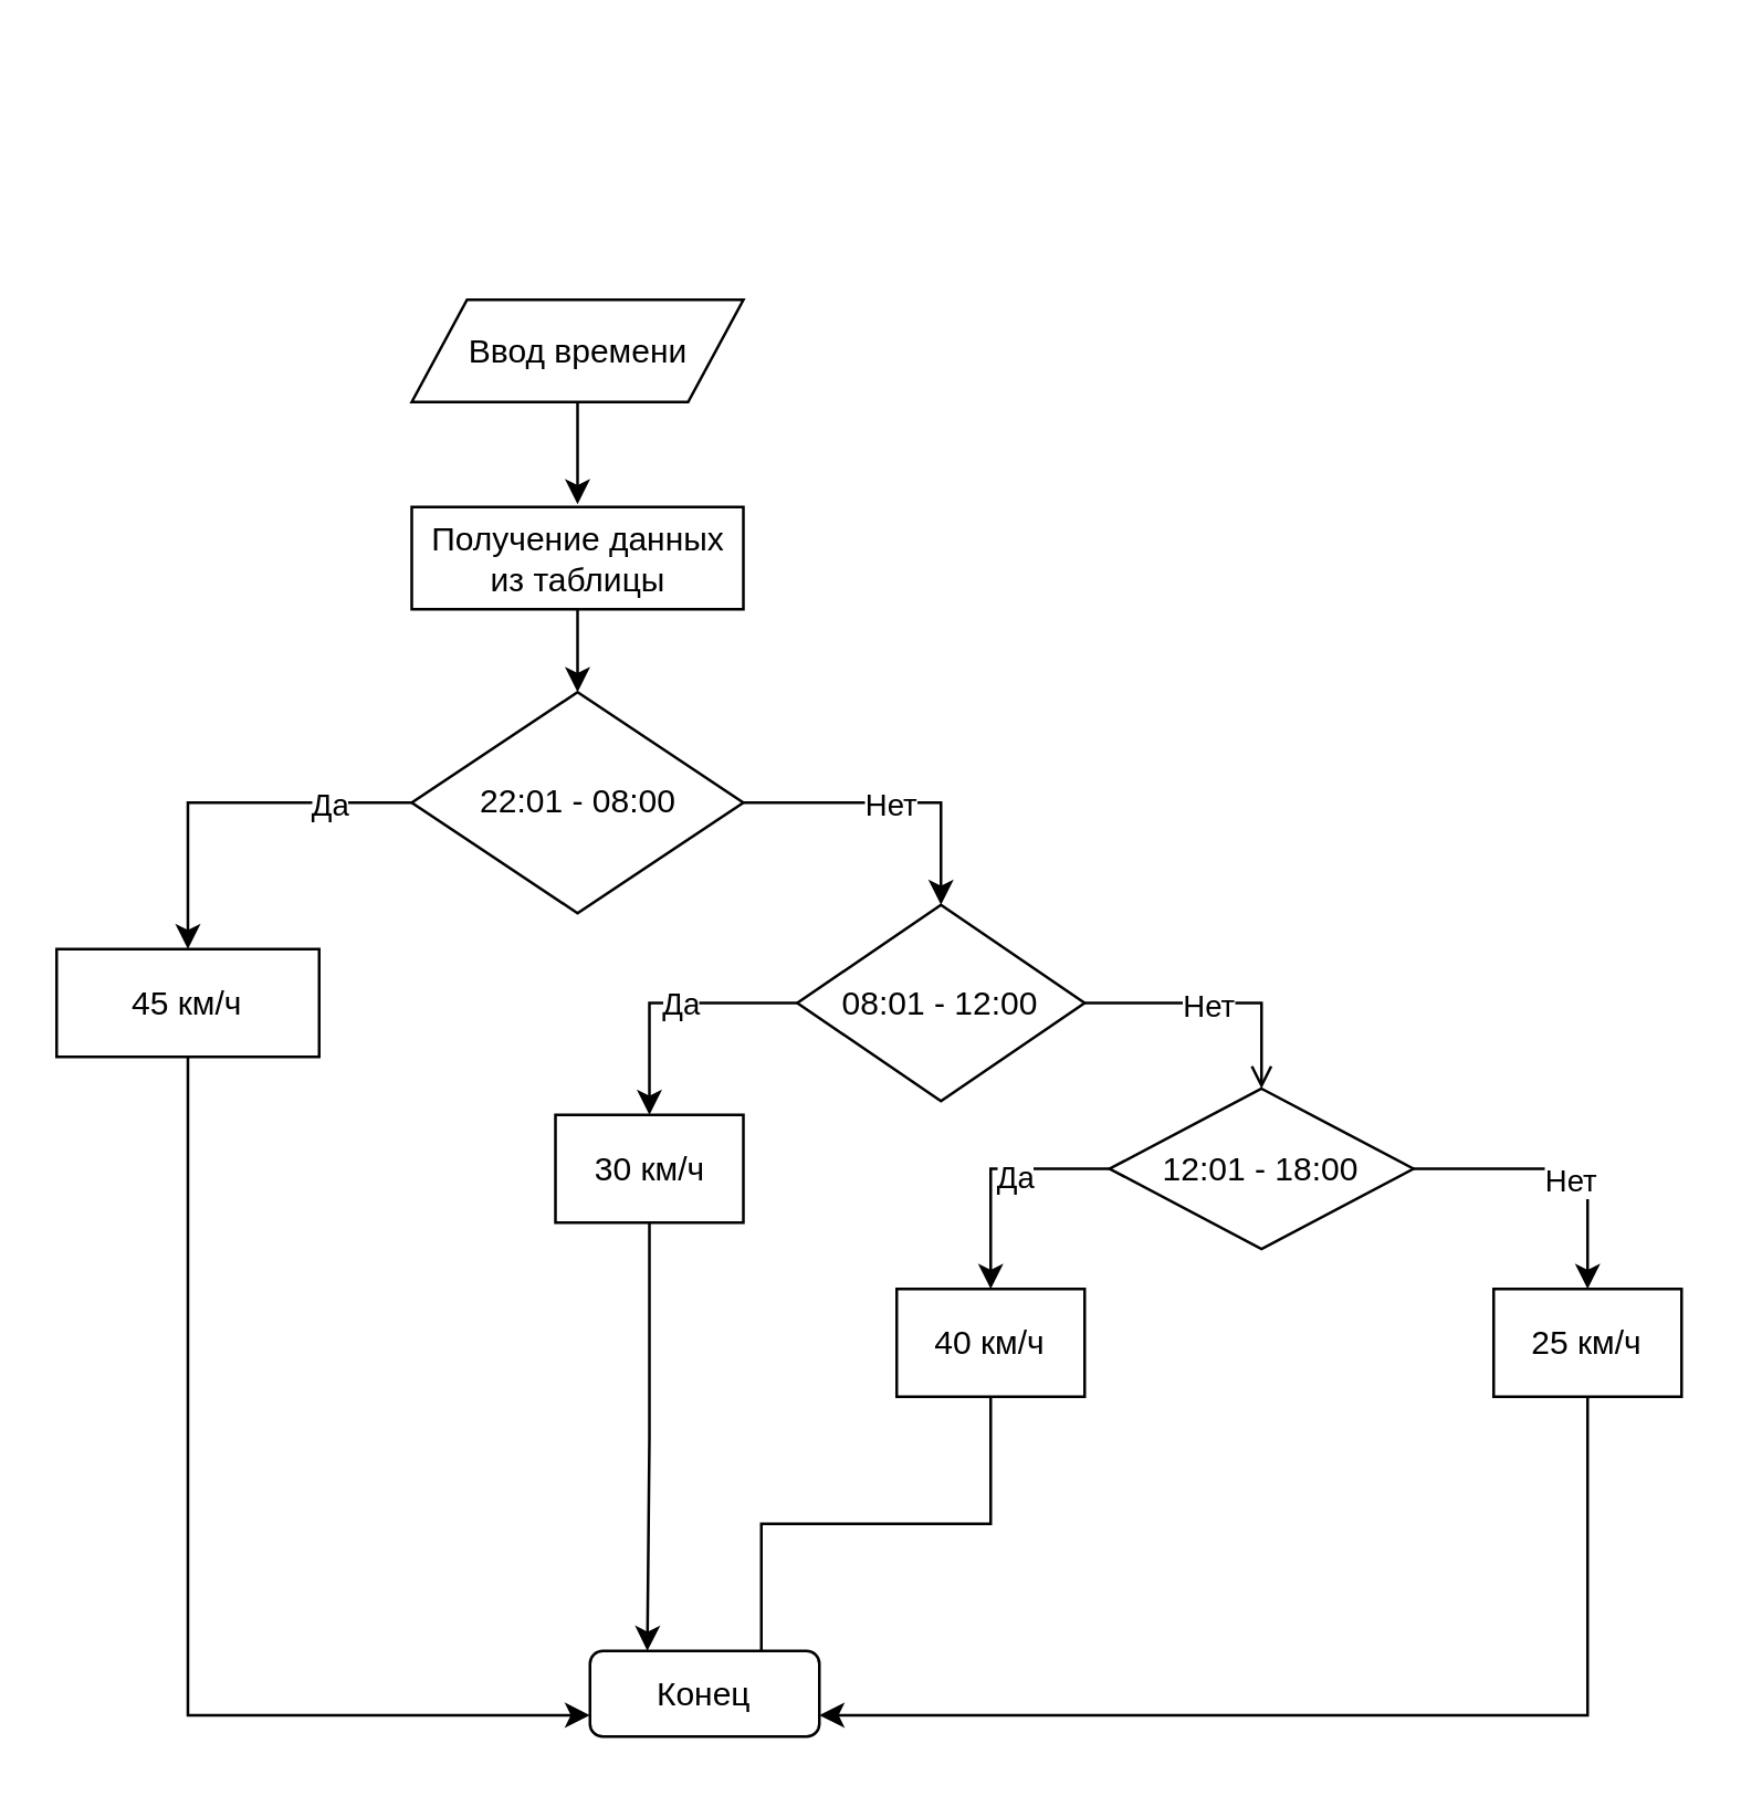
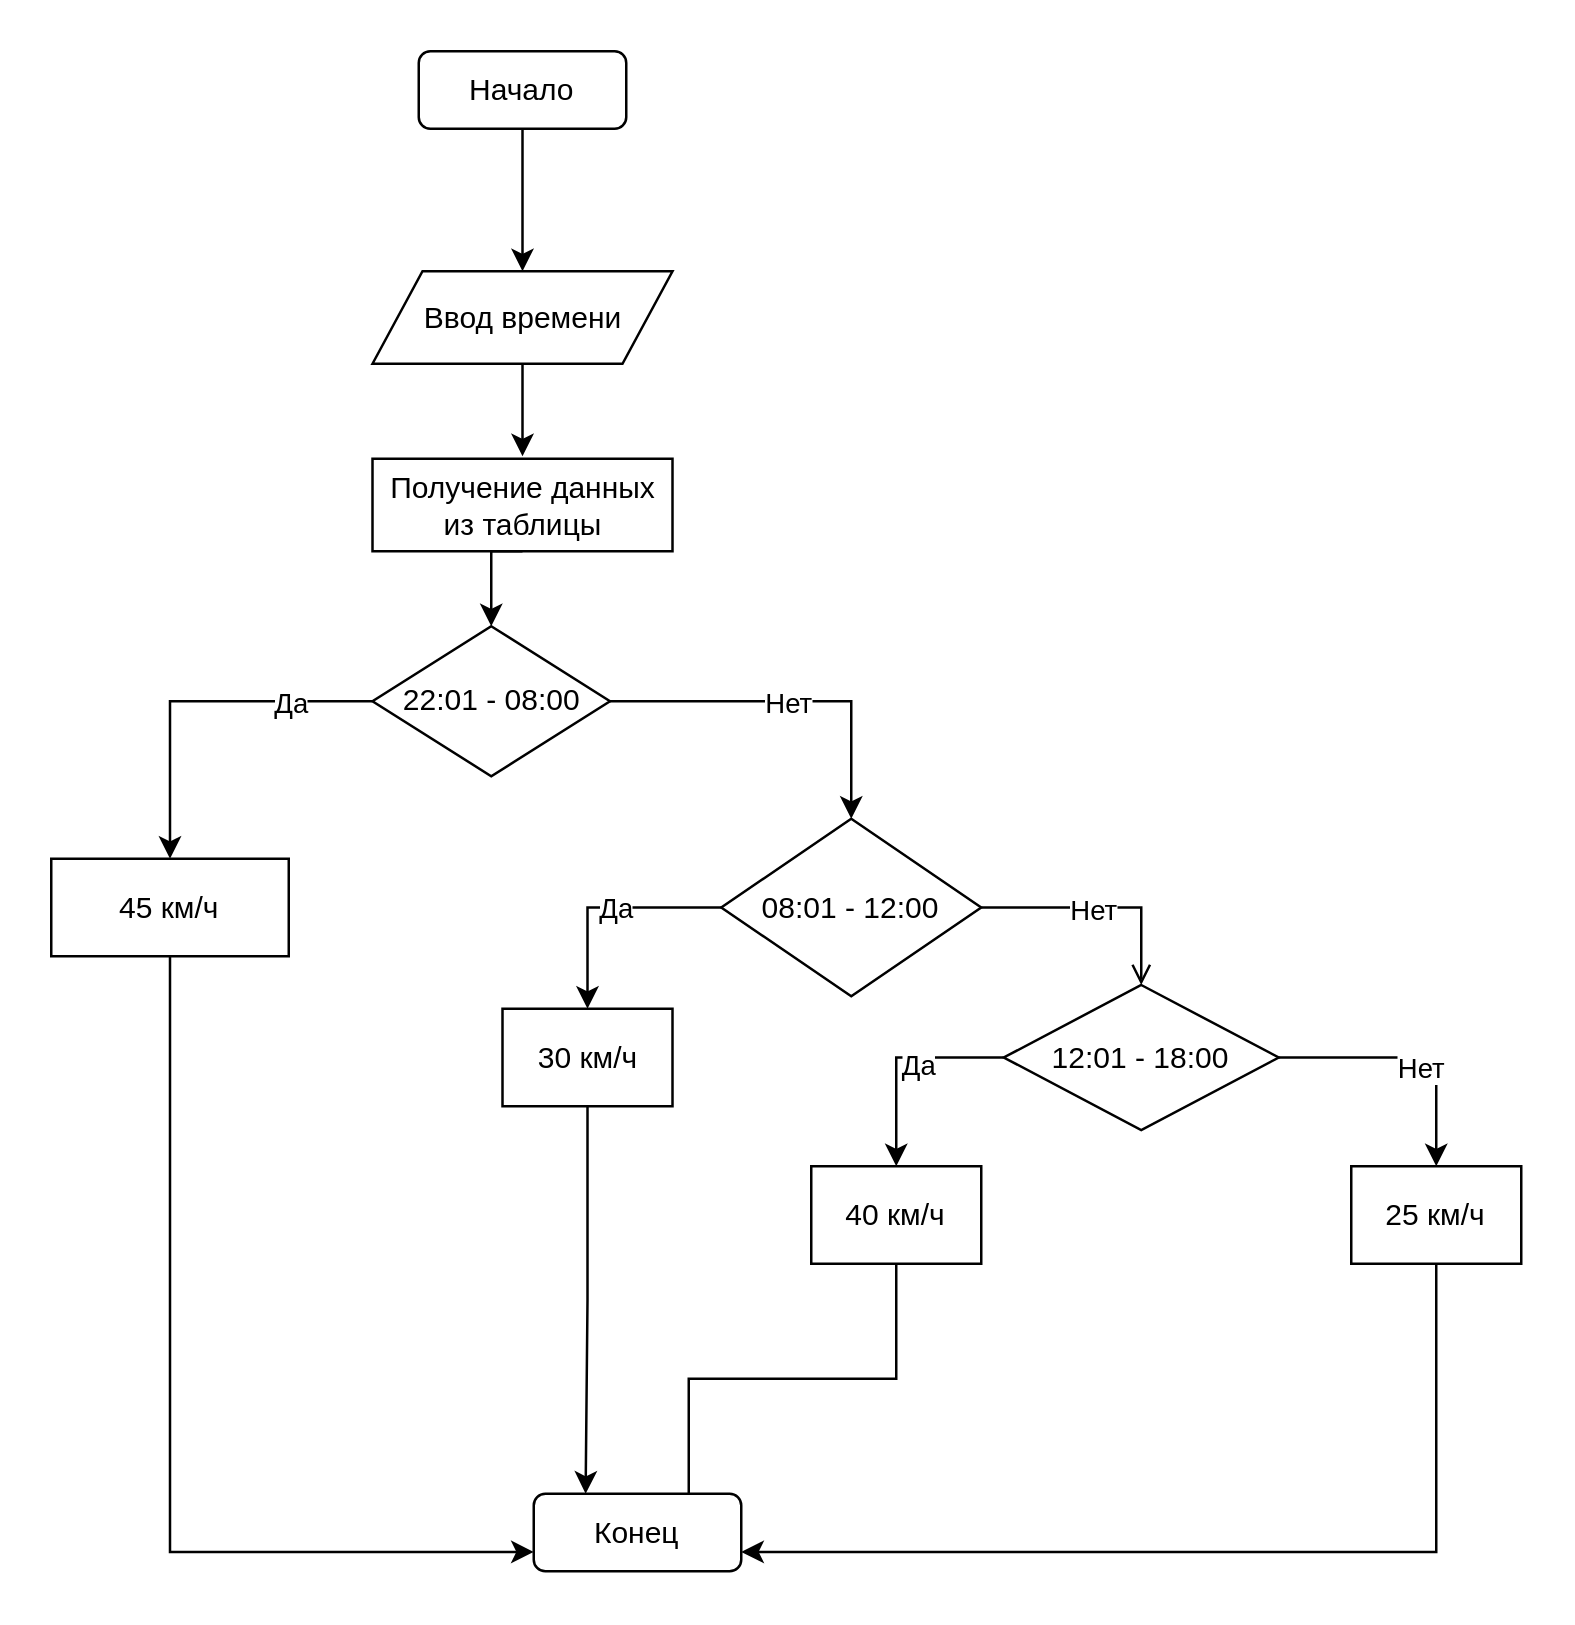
  <mxCell id="0" />
  <mxCell id="1" parent="0" />
+ <mxCell id="2" style="edgeStyle=orthogonalEdgeStyle;rounded=0;orthogonalLoop=1;jettySize=auto;html=1;exitX=0.5;exitY=1;exitDx=0;exitDy=0;entryX=0.5;entryY=0;entryDx=0;entryDy=0;" edge="1" parent="1" source="3" target="5"><mxGeometry relative="1" as="geometry" /></mxCell>
+ <mxCell id="3" value="Начало" style="rounded=1;whiteSpace=wrap;html=1;" vertex="1" parent="1"><mxGeometry x="167" y="20" width="83" height="31" as="geometry" /></mxCell>
  <mxCell id="4" style="edgeStyle=orthogonalEdgeStyle;rounded=0;orthogonalLoop=1;jettySize=auto;html=1;exitX=0.5;exitY=1;exitDx=0;exitDy=0;entryX=0.5;entryY=0;entryDx=0;entryDy=0;" edge="1" parent="1" source="5"><mxGeometry relative="1" as="geometry"><mxPoint x="208.5" y="182" as="targetPoint" /></mxGeometry></mxCell>
  <mxCell id="5" value="Ввод времени" style="shape=parallelogram;perimeter=parallelogramPerimeter;whiteSpace=wrap;html=1;fixedSize=1;" vertex="1" parent="1"><mxGeometry x="148.5" y="108" width="120" height="37" as="geometry" /></mxCell>
  <mxCell id="6" style="edgeStyle=orthogonalEdgeStyle;rounded=0;orthogonalLoop=1;jettySize=auto;html=1;exitX=0.5;exitY=1;exitDx=0;exitDy=0;entryX=0.5;entryY=0;entryDx=0;entryDy=0;" edge="1" parent="1" source="7" target="12"><mxGeometry relative="1" as="geometry" /></mxCell>
  <mxCell id="7" value="Получение данных из таблицы" style="rounded=0;whiteSpace=wrap;html=1;" vertex="1" parent="1"><mxGeometry x="148.5" y="183" width="120" height="37" as="geometry" /></mxCell>
  <mxCell id="8" style="edgeStyle=orthogonalEdgeStyle;rounded=0;orthogonalLoop=1;jettySize=auto;html=1;exitX=0;exitY=0.5;exitDx=0;exitDy=0;entryX=0.5;entryY=0;entryDx=0;entryDy=0;" edge="1" parent="1" source="12" target="14"><mxGeometry relative="1" as="geometry" /></mxCell>
  <mxCell id="9" value="Да" style="edgeLabel;html=1;align=center;verticalAlign=middle;resizable=0;points=[];" vertex="1" connectable="0" parent="8"><mxGeometry x="-0.546" relative="1" as="geometry"><mxPoint as="offset" /></mxGeometry></mxCell>
  <mxCell id="10" style="edgeStyle=orthogonalEdgeStyle;rounded=0;orthogonalLoop=1;jettySize=auto;html=1;exitX=1;exitY=0.5;exitDx=0;exitDy=0;entryX=0.5;entryY=0;entryDx=0;entryDy=0;" edge="1" parent="1" source="12" target="19"><mxGeometry relative="1" as="geometry" /></mxCell>
  <mxCell id="11" value="Нет" style="edgeLabel;html=1;align=center;verticalAlign=middle;resizable=0;points=[];" vertex="1" connectable="0" parent="10"><mxGeometry x="-0.014" relative="1" as="geometry"><mxPoint as="offset" /></mxGeometry></mxCell>
- <mxCell id="12" value="22:01 - 08:00" style="rhombus;whiteSpace=wrap;html=1;" vertex="1" parent="1"><mxGeometry x="148.5" y="250" width="120" height="80" as="geometry" /></mxCell>
+ <mxCell id="12" value="22:01 - 08:00" style="rhombus;whiteSpace=wrap;html=1;" vertex="1" parent="1"><mxGeometry x="148.5" y="250" width="95" height="60" as="geometry" /></mxCell>
  <mxCell id="13" style="edgeStyle=orthogonalEdgeStyle;rounded=0;orthogonalLoop=1;jettySize=auto;html=1;exitX=0.5;exitY=1;exitDx=0;exitDy=0;entryX=0;entryY=0.75;entryDx=0;entryDy=0;" edge="1" parent="1" source="14" target="31"><mxGeometry relative="1" as="geometry" /></mxCell>
  <mxCell id="14" value="45 км/ч" style="rounded=0;whiteSpace=wrap;html=1;" vertex="1" parent="1"><mxGeometry x="20" y="343" width="95" height="39" as="geometry" /></mxCell>
  <mxCell id="15" style="edgeStyle=orthogonalEdgeStyle;rounded=0;orthogonalLoop=1;jettySize=auto;html=1;exitX=0;exitY=0.5;exitDx=0;exitDy=0;" edge="1" parent="1" source="19" target="21"><mxGeometry relative="1" as="geometry" /></mxCell>
  <mxCell id="16" value="Да" style="edgeLabel;html=1;align=center;verticalAlign=middle;resizable=0;points=[];" vertex="1" connectable="0" parent="15"><mxGeometry x="-0.085" relative="1" as="geometry"><mxPoint as="offset" /></mxGeometry></mxCell>
  <mxCell id="17" style="edgeStyle=orthogonalEdgeStyle;rounded=0;orthogonalLoop=1;jettySize=auto;html=1;exitX=1;exitY=0.5;exitDx=0;exitDy=0;entryX=0.5;entryY=0;entryDx=0;entryDy=0;endArrow=open;" edge="1" parent="1" source="19" target="26"><mxGeometry relative="1" as="geometry" /></mxCell>
  <mxCell id="18" value="Нет" style="edgeLabel;html=1;align=center;verticalAlign=middle;resizable=0;points=[];" vertex="1" connectable="0" parent="17"><mxGeometry x="-0.074" relative="1" as="geometry"><mxPoint y="1" as="offset" /></mxGeometry></mxCell>
  <mxCell id="19" value="08:01 - 12:00" style="rhombus;whiteSpace=wrap;html=1;" vertex="1" parent="1"><mxGeometry x="288" y="327" width="104" height="71" as="geometry" /></mxCell>
  <mxCell id="20" style="edgeStyle=orthogonalEdgeStyle;rounded=0;orthogonalLoop=1;jettySize=auto;html=1;exitX=0.5;exitY=1;exitDx=0;exitDy=0;entryX=0.25;entryY=0;entryDx=0;entryDy=0;" edge="1" parent="1" source="21" target="31"><mxGeometry relative="1" as="geometry" /></mxCell>
  <mxCell id="21" value="30 км/ч" style="rounded=0;whiteSpace=wrap;html=1;" vertex="1" parent="1"><mxGeometry x="200.5" y="403" width="68" height="39" as="geometry" /></mxCell>
  <mxCell id="22" style="edgeStyle=orthogonalEdgeStyle;rounded=0;orthogonalLoop=1;jettySize=auto;html=1;exitX=0;exitY=0.5;exitDx=0;exitDy=0;entryX=0.5;entryY=0;entryDx=0;entryDy=0;" edge="1" parent="1" source="26" target="28"><mxGeometry relative="1" as="geometry" /></mxCell>
  <mxCell id="23" value="Да" style="edgeLabel;html=1;align=center;verticalAlign=middle;resizable=0;points=[];" vertex="1" connectable="0" parent="22"><mxGeometry x="-0.191" y="3" relative="1" as="geometry"><mxPoint as="offset" /></mxGeometry></mxCell>
  <mxCell id="24" style="edgeStyle=orthogonalEdgeStyle;rounded=0;orthogonalLoop=1;jettySize=auto;html=1;exitX=1;exitY=0.5;exitDx=0;exitDy=0;entryX=0.5;entryY=0;entryDx=0;entryDy=0;" edge="1" parent="1" source="26" target="30"><mxGeometry relative="1" as="geometry" /></mxCell>
  <mxCell id="25" value="Нет" style="edgeLabel;html=1;align=center;verticalAlign=middle;resizable=0;points=[];" vertex="1" connectable="0" parent="24"><mxGeometry x="0.052" y="-3" relative="1" as="geometry"><mxPoint y="1" as="offset" /></mxGeometry></mxCell>
  <mxCell id="26" value="12:01 - 18:00" style="rhombus;whiteSpace=wrap;html=1;" vertex="1" parent="1"><mxGeometry x="401" y="393.5" width="110" height="58" as="geometry" /></mxCell>
  <mxCell id="27" style="edgeStyle=orthogonalEdgeStyle;rounded=0;orthogonalLoop=1;jettySize=auto;html=1;exitX=0.5;exitY=1;exitDx=0;exitDy=0;entryX=0.747;entryY=0.29;entryDx=0;entryDy=0;entryPerimeter=0;" edge="1" parent="1" source="28" target="31"><mxGeometry relative="1" as="geometry" /></mxCell>
  <mxCell id="28" value="40 км/ч" style="rounded=0;whiteSpace=wrap;html=1;" vertex="1" parent="1"><mxGeometry x="324" y="466" width="68" height="39" as="geometry" /></mxCell>
  <mxCell id="29" style="edgeStyle=orthogonalEdgeStyle;rounded=0;orthogonalLoop=1;jettySize=auto;html=1;exitX=0.5;exitY=1;exitDx=0;exitDy=0;entryX=1;entryY=0.75;entryDx=0;entryDy=0;" edge="1" parent="1" source="30" target="31"><mxGeometry relative="1" as="geometry" /></mxCell>
  <mxCell id="30" value="25 км/ч" style="rounded=0;whiteSpace=wrap;html=1;" vertex="1" parent="1"><mxGeometry x="540" y="466" width="68" height="39" as="geometry" /></mxCell>
  <mxCell id="31" value="Конец" style="rounded=1;whiteSpace=wrap;html=1;" vertex="1" parent="1"><mxGeometry x="213" y="597" width="83" height="31" as="geometry" /></mxCell>
